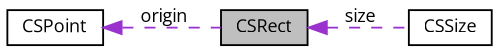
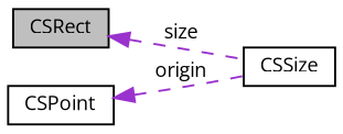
  digraph {
    fontname="Open Sans"
    rankdir=LR
    node [color=black fillcolor=white fontname="Open Sans" fontsize=10 shape=record style=filled]
    edge [color=darkorchid3 dir=back fontname="Open Sans" fontsize=10 labelfontname=Helvetica labelfontsize=10 style=dashed]
    n1 [fillcolor=grey75 fontcolor=black height=0.2 label=CSRect width=0.4]
    n2 [height=0.2 label=CSSize width=0.4]
    n3 [height=0.2 label=CSPoint width=0.4]
    n1 -> n2 [label=" size"]
-   n3 -> n1 [label=" origin"]
+   n3 -> n2 [label=" origin"]
  }
